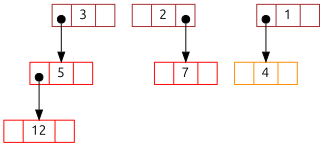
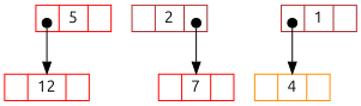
  digraph {
    fontname=Ubuntu
    splines=false
    node [color=brown fontname=Ubuntu shape=record]
    edge [arrowtail=dot dir=both fontname=Ubuntu headport=value tailclip=false tailport="left:c"]
-   n1 [height=.1 label="<left> | <value> 3 | <right>"]
    n2 [color=red height=.1 label="<left> | <value> 5 | <right>"]
    n3 [color=red height=.1 label="<left> | <value> 12 | <right>"]
    n4 [height=.1 label="<left> | <value> 2 | <right>"]
    n5 [color=red height=.1 label="<left> | <value> 7 | <right>"]
    n6 [height=.1 label="<left> | <value> 1 | <right>"]
    n7 [color=darkorange height=.1 label="<left> | <value> 4 | <right>"]
-   n1 -> n2
    n2 -> n3
    n4 -> n5 [tailport="right:c"]
    n6 -> n7
  }
